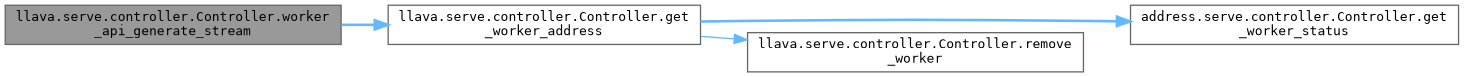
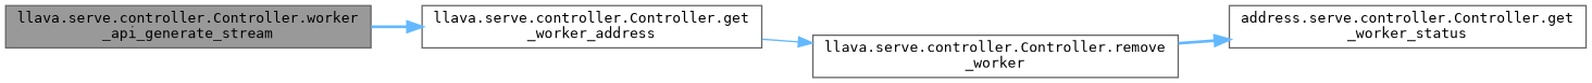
  digraph {
    fontname="DejaVu Sans Mono"
    rankdir=LR
    node [color=grey40 fillcolor=white fontname="DejaVu Sans Mono" fontsize=10 shape=box style=filled]
    edge [color=steelblue1 fontname="DejaVu Sans Mono" fontsize=10 labelfontname=Helvetica labelfontsize=10 style=bold]
    n1 [color=gray40 fillcolor=grey60 fontcolor=black height=0.2 label="llava.serve.controller.Controller.worker\l_api_generate_stream" width=0.4]
    n2 [height=0.2 label="llava.serve.controller.Controller.get\l_worker_address" width=0.4]
    n3 [height=0.2 label="address.serve.controller.Controller.get\l_worker_status" width=0.4]
    n4 [height=0.2 label="llava.serve.controller.Controller.remove\l_worker" width=0.4]
    n1 -> n2
-   n2 -> n3
+   n4 -> n3
    n2 -> n4 [style=solid]
  }
